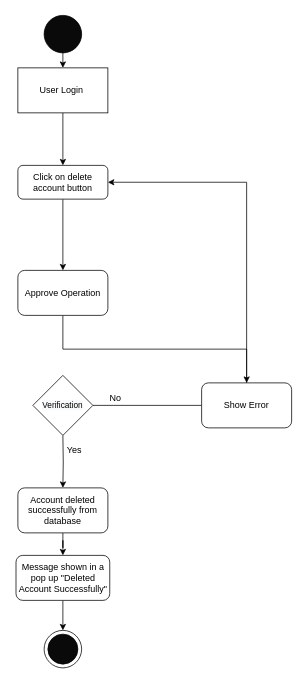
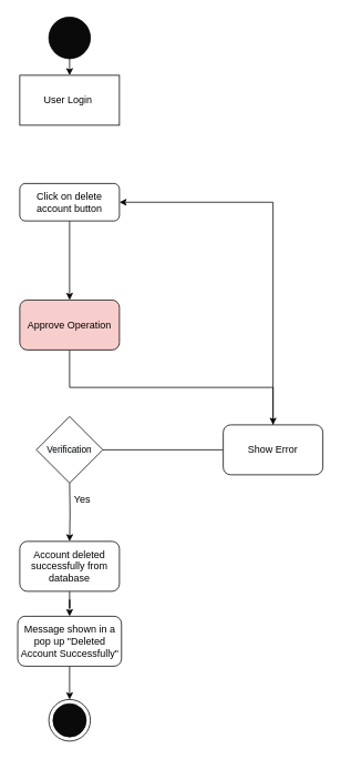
  <mxCell id="0" />
  <mxCell id="1" parent="0" />
  <mxCell id="2" style="edgeStyle=orthogonalEdgeStyle;rounded=0;orthogonalLoop=1;jettySize=auto;html=1;exitX=0.5;exitY=1;exitDx=0;exitDy=0;entryX=0.5;entryY=0;entryDx=0;entryDy=0;" edge="1" parent="1" source="3" target="5"><mxGeometry relative="1" as="geometry" /></mxCell>
  <mxCell id="3" value="" style="ellipse;whiteSpace=wrap;html=1;aspect=fixed;fillColor=#0A0A0A;" vertex="1" parent="1"><mxGeometry x="58" y="20" width="50" height="50" as="geometry" /></mxCell>
- <mxCell id="4" value="" style="edgeStyle=orthogonalEdgeStyle;rounded=0;orthogonalLoop=1;jettySize=auto;html=1;" edge="1" parent="1" source="5" target="17"><mxGeometry relative="1" as="geometry" /></mxCell>
  <mxCell id="5" value="User Login&amp;nbsp;" style="whiteSpace=wrap;html=1;fillColor=#FFFFFF;rounded=0;" vertex="1" parent="1"><mxGeometry x="23" y="90" width="120" height="60" as="geometry" /></mxCell>
  <mxCell id="6" value="" style="edgeStyle=orthogonalEdgeStyle;rounded=0;orthogonalLoop=1;jettySize=auto;html=1;" edge="1" parent="1" target="9"><mxGeometry relative="1" as="geometry"><mxPoint x="83" y="580" as="sourcePoint" /></mxGeometry></mxCell>
  <mxCell id="7" value="" style="edgeStyle=orthogonalEdgeStyle;rounded=0;orthogonalLoop=1;jettySize=auto;html=1;exitX=1;exitY=0.5;exitDx=0;exitDy=0;endArrow=none;" edge="1" parent="1" source="18" target="11"><mxGeometry relative="1" as="geometry"><mxPoint x="143" y="550" as="sourcePoint" /></mxGeometry></mxCell>
  <mxCell id="8" value="" style="edgeStyle=orthogonalEdgeStyle;rounded=0;orthogonalLoop=1;jettySize=auto;html=1;" edge="1" parent="1" source="9" target="22"><mxGeometry relative="1" as="geometry" /></mxCell>
  <mxCell id="9" value="Account deleted successfully from database" style="whiteSpace=wrap;html=1;fillColor=#FFFFFF;rounded=1;" vertex="1" parent="1"><mxGeometry x="23" y="650" width="120" height="60" as="geometry" /></mxCell>
  <mxCell id="10" style="edgeStyle=orthogonalEdgeStyle;rounded=0;orthogonalLoop=1;jettySize=auto;html=1;exitX=0.5;exitY=0;exitDx=0;exitDy=0;entryX=1;entryY=0.5;entryDx=0;entryDy=0;" edge="1" parent="1" source="11" target="17"><mxGeometry relative="1" as="geometry" /></mxCell>
  <mxCell id="11" value="Show Error" style="whiteSpace=wrap;html=1;fillColor=#FFFFFF;rounded=1;" vertex="1" parent="1"><mxGeometry x="268" y="510" width="120" height="60" as="geometry" /></mxCell>
- <mxCell id="12" value="No" style="text;html=1;align=center;verticalAlign=middle;resizable=0;points=[];autosize=1;strokeColor=none;fillColor=none;" vertex="1" parent="1"><mxGeometry x="138" y="520" width="30" height="20" as="geometry" /></mxCell>
  <mxCell id="13" value="Yes" style="text;html=1;align=center;verticalAlign=middle;resizable=0;points=[];autosize=1;strokeColor=none;fillColor=none;" vertex="1" parent="1"><mxGeometry x="78" y="590" width="40" height="20" as="geometry" /></mxCell>
  <mxCell id="14" value="" style="ellipse;whiteSpace=wrap;html=1;aspect=fixed;fillColor=#FFFFFF;" vertex="1" parent="1"><mxGeometry x="58" y="840" width="50" height="50" as="geometry" /></mxCell>
  <mxCell id="15" value="" style="ellipse;whiteSpace=wrap;html=1;aspect=fixed;fillColor=#0A0A0A;" vertex="1" parent="1"><mxGeometry x="63" y="845" width="40" height="40" as="geometry" /></mxCell>
  <mxCell id="16" value="" style="edgeStyle=orthogonalEdgeStyle;rounded=0;orthogonalLoop=1;jettySize=auto;html=1;" edge="1" parent="1" source="17" target="20"><mxGeometry relative="1" as="geometry" /></mxCell>
  <mxCell id="17" value="Click on delete account button" style="whiteSpace=wrap;html=1;fillColor=#FFFFFF;rounded=1;" vertex="1" parent="1"><mxGeometry x="23" y="220" width="120" height="45" as="geometry" /></mxCell>
  <mxCell id="18" value="&lt;span style=&quot;color: rgb(0 , 0 , 0) ; font-family: &amp;#34;helvetica&amp;#34; ; font-style: normal ; font-weight: 400 ; letter-spacing: normal ; text-align: center ; text-indent: 0px ; text-transform: none ; word-spacing: 0px ; background-color: rgb(248 , 249 , 250) ; display: inline ; float: none&quot;&gt;&lt;font style=&quot;font-size: 11px&quot;&gt;Verification&lt;/font&gt;&lt;/span&gt;" style="rhombus;whiteSpace=wrap;html=1;fillColor=#FFFFFF;" vertex="1" parent="1"><mxGeometry x="43" y="500" width="80" height="80" as="geometry" /></mxCell>
  <mxCell id="19" style="edgeStyle=orthogonalEdgeStyle;rounded=0;orthogonalLoop=1;jettySize=auto;html=1;exitX=0.5;exitY=1;exitDx=0;exitDy=0;" edge="1" parent="1" source="20" target="11"><mxGeometry relative="1" as="geometry" /></mxCell>
- <mxCell id="20" value="Approve Operation" style="whiteSpace=wrap;html=1;fillColor=#FFFFFF;rounded=1;" vertex="1" parent="1"><mxGeometry x="23" y="360" width="120" height="60" as="geometry" /></mxCell>
+ <mxCell id="20" value="Approve Operation" style="whiteSpace=wrap;html=1;fillColor=#f8cecc;rounded=1;" vertex="1" parent="1"><mxGeometry x="23" y="360" width="120" height="60" as="geometry" /></mxCell>
  <mxCell id="21" style="edgeStyle=orthogonalEdgeStyle;rounded=0;orthogonalLoop=1;jettySize=auto;html=1;exitX=0.5;exitY=1;exitDx=0;exitDy=0;entryX=0.5;entryY=0;entryDx=0;entryDy=0;" edge="1" parent="1" source="22" target="14"><mxGeometry relative="1" as="geometry" /></mxCell>
  <mxCell id="22" value="Message shown in a pop up &quot;Deleted Account Successfully&quot;" style="whiteSpace=wrap;html=1;fillColor=#FFFFFF;rounded=1;" vertex="1" parent="1"><mxGeometry x="20.5" y="740" width="125" height="60" as="geometry" /></mxCell>
